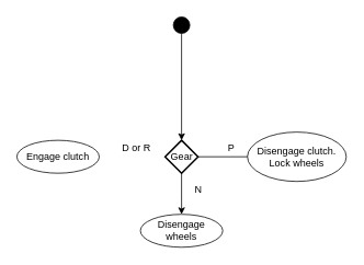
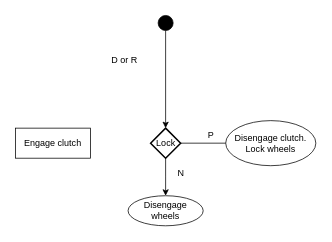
  <mxCell id="0" />
  <mxCell id="1" parent="0" />
  <mxCell id="2" style="edgeStyle=orthogonalEdgeStyle;rounded=0;orthogonalLoop=1;jettySize=auto;html=1;exitX=0.5;exitY=1;exitDx=0;exitDy=0;exitPerimeter=0;strokeWidth=1;entryX=0.5;entryY=0;entryDx=0;entryDy=0;entryPerimeter=0;" parent="1" source="3" target="6" edge="1"><mxGeometry relative="1" as="geometry"><mxPoint x="220" y="90" as="targetPoint" /></mxGeometry></mxCell>
  <mxCell id="3" value="" style="verticalLabelPosition=bottom;verticalAlign=top;html=1;shape=mxgraph.flowchart.on-page_reference;fillColor=#000000;" parent="1" vertex="1"><mxGeometry x="210" y="20" width="20" height="20" as="geometry" /></mxCell>
  <mxCell id="4" style="edgeStyle=orthogonalEdgeStyle;rounded=0;orthogonalLoop=1;jettySize=auto;html=1;exitX=0.5;exitY=1;exitDx=0;exitDy=0;exitPerimeter=0;strokeWidth=1;" parent="1" source="6" edge="1"><mxGeometry relative="1" as="geometry"><mxPoint x="220" y="260" as="targetPoint" /></mxGeometry></mxCell>
  <mxCell id="5" style="edgeStyle=orthogonalEdgeStyle;rounded=0;orthogonalLoop=1;jettySize=auto;html=1;" edge="1" parent="1" source="6"><mxGeometry relative="1" as="geometry"><mxPoint x="410" y="190" as="targetPoint" /></mxGeometry></mxCell>
  <mxCell id="6" value="" style="strokeWidth=2;html=1;shape=mxgraph.flowchart.decision;whiteSpace=wrap;" parent="1" vertex="1"><mxGeometry x="200" y="170" width="40" height="40" as="geometry" /></mxCell>
  <mxCell id="7" value="Disengage wheels" style="ellipse;whiteSpace=wrap;html=1;align=center;" parent="1" vertex="1"><mxGeometry x="170" y="260" width="100" height="40" as="geometry" /></mxCell>
- <mxCell id="8" value="Engage clutch" style="ellipse;whiteSpace=wrap;html=1;align=center;" parent="1" vertex="1"><mxGeometry x="20" y="170" width="100" height="40" as="geometry" /></mxCell>
+ <mxCell id="8" value="Engage clutch" style="whiteSpace=wrap;html=1;align=center;rounded=0;" parent="1" vertex="1"><mxGeometry x="20" y="170" width="100" height="40" as="geometry" /></mxCell>
  <mxCell id="9" value="P" style="text;html=1;align=center;verticalAlign=middle;resizable=0;points=[];autosize=1;" vertex="1" parent="1"><mxGeometry x="270" y="170" width="20" height="20" as="geometry" /></mxCell>
- <mxCell id="10" value="Gear" style="text;html=1;align=center;verticalAlign=middle;resizable=0;points=[];autosize=1;" vertex="1" parent="1"><mxGeometry x="195" y="180" width="50" height="20" as="geometry" /></mxCell>
+ <mxCell id="10" value="Lock" style="text;html=1;align=center;verticalAlign=middle;resizable=0;points=[];autosize=1;" vertex="1" parent="1"><mxGeometry x="195" y="180" width="50" height="20" as="geometry" /></mxCell>
  <mxCell id="11" value="Disengage clutch. Lock wheels" style="ellipse;whiteSpace=wrap;html=1;align=center;" vertex="1" parent="1"><mxGeometry x="300" y="160" width="120" height="60" as="geometry" /></mxCell>
  <mxCell id="12" value="N" style="text;html=1;align=center;verticalAlign=middle;resizable=0;points=[];autosize=1;" vertex="1" parent="1"><mxGeometry x="225" y="220" width="30" height="20" as="geometry" /></mxCell>
- <mxCell id="13" value="D or R" style="text;html=1;align=center;verticalAlign=middle;resizable=0;points=[];autosize=1;" parent="1" vertex="1"><mxGeometry x="140" y="170" width="50" height="20" as="geometry" /></mxCell>
+ <mxCell id="13" value="D or R" style="text;html=1;align=center;verticalAlign=middle;resizable=0;points=[];autosize=1;" parent="1" vertex="1"><mxGeometry x="140" y="70" width="50" height="20" as="geometry" /></mxCell>
